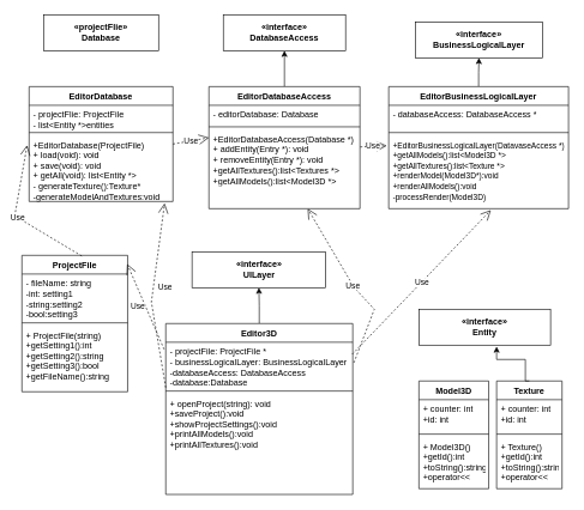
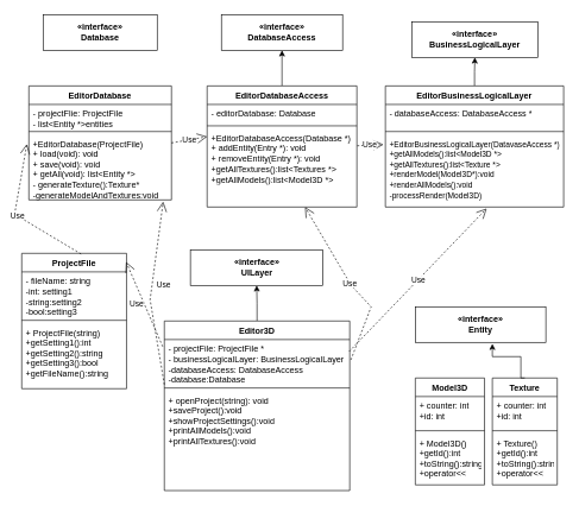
  <mxCell id="0" />
  <mxCell id="1" parent="0" />
  <mxCell id="2" value="EditorDatabase" style="swimlane;fontStyle=1;align=center;verticalAlign=top;childLayout=stackLayout;horizontal=1;startSize=26;horizontalStack=0;resizeParent=1;resizeParentMax=0;resizeLast=0;collapsible=1;marginBottom=0;whiteSpace=wrap;html=1;" parent="1" vertex="1"><mxGeometry x="40" y="120" width="200" height="160" as="geometry" /></mxCell>
  <mxCell id="3" value="- projectFlie: ProjectFile&lt;br&gt;- list&amp;lt;Entity *&amp;gt;entities" style="text;strokeColor=none;fillColor=none;align=left;verticalAlign=top;spacingLeft=4;spacingRight=4;overflow=hidden;rotatable=0;points=[[0,0.5],[1,0.5]];portConstraint=eastwest;whiteSpace=wrap;html=1;" parent="2" vertex="1"><mxGeometry y="26" width="200" height="34" as="geometry" /></mxCell>
  <mxCell id="4" value="" style="line;strokeWidth=1;fillColor=none;align=left;verticalAlign=middle;spacingTop=-1;spacingLeft=3;spacingRight=3;rotatable=0;labelPosition=right;points=[];portConstraint=eastwest;strokeColor=inherit;" parent="2" vertex="1"><mxGeometry y="60" width="200" height="8" as="geometry" /></mxCell>
  <mxCell id="5" value="+EditorDatabase(ProjectFile&lt;span style=&quot;background-color: initial;&quot;&gt;)&lt;/span&gt;&lt;br&gt;+&amp;nbsp;load&lt;span style=&quot;background-color: initial;&quot;&gt;(void): void&lt;/span&gt;&lt;br&gt;+ save(void): void&lt;br&gt;+ getAll(void): list&amp;lt;Entity *&amp;gt;&lt;br&gt;- generateTexture():Texture*&amp;nbsp;&lt;br&gt;-generateModelAndTextures:void" style="text;strokeColor=none;fillColor=none;align=left;verticalAlign=top;spacingLeft=4;spacingRight=4;overflow=hidden;rotatable=0;points=[[0,0.5],[1,0.5]];portConstraint=eastwest;whiteSpace=wrap;html=1;" parent="2" vertex="1"><mxGeometry y="68" width="200" height="92" as="geometry" /></mxCell>
  <mxCell id="6" value="" style="edgeStyle=orthogonalEdgeStyle;rounded=0;orthogonalLoop=1;jettySize=auto;html=1;" parent="1" source="7" target="34" edge="1"><mxGeometry relative="1" as="geometry" /></mxCell>
  <mxCell id="7" value="EditorDatabaseAccess" style="swimlane;fontStyle=1;align=center;verticalAlign=top;childLayout=stackLayout;horizontal=1;startSize=26;horizontalStack=0;resizeParent=1;resizeParentMax=0;resizeLast=0;collapsible=1;marginBottom=0;whiteSpace=wrap;html=1;" parent="1" vertex="1"><mxGeometry x="290" y="120" width="210" height="170" as="geometry" /></mxCell>
  <mxCell id="8" value="- editorDatabase: Database" style="text;strokeColor=none;fillColor=none;align=left;verticalAlign=top;spacingLeft=4;spacingRight=4;overflow=hidden;rotatable=0;points=[[0,0.5],[1,0.5]];portConstraint=eastwest;whiteSpace=wrap;html=1;" parent="7" vertex="1"><mxGeometry y="26" width="210" height="26" as="geometry" /></mxCell>
  <mxCell id="9" value="" style="line;strokeWidth=1;fillColor=none;align=left;verticalAlign=middle;spacingTop=-1;spacingLeft=3;spacingRight=3;rotatable=0;labelPosition=right;points=[];portConstraint=eastwest;strokeColor=inherit;" parent="7" vertex="1"><mxGeometry y="52" width="210" height="8" as="geometry" /></mxCell>
  <mxCell id="10" value="+EditorDatabaseAccess(Database *)&lt;br&gt;+ addEntity(Entry *): void&lt;br&gt;+ removeEntity(Entry *): void&lt;br&gt;+getAllTextures():list&amp;lt;Textures *&amp;gt;&lt;br&gt;+getAllModels():list&amp;lt;Model3D *&amp;gt;" style="text;strokeColor=none;fillColor=none;align=left;verticalAlign=top;spacingLeft=4;spacingRight=4;overflow=hidden;rotatable=0;points=[[0,0.5],[1,0.5]];portConstraint=eastwest;whiteSpace=wrap;html=1;" parent="7" vertex="1"><mxGeometry y="60" width="210" height="110" as="geometry" /></mxCell>
  <mxCell id="11" value="" style="edgeStyle=orthogonalEdgeStyle;rounded=0;orthogonalLoop=1;jettySize=auto;html=1;" parent="1" source="12" target="36" edge="1"><mxGeometry relative="1" as="geometry" /></mxCell>
  <mxCell id="12" value="Editor3D" style="swimlane;fontStyle=1;align=center;verticalAlign=top;childLayout=stackLayout;horizontal=1;startSize=26;horizontalStack=0;resizeParent=1;resizeParentMax=0;resizeLast=0;collapsible=1;marginBottom=0;whiteSpace=wrap;html=1;" parent="1" vertex="1"><mxGeometry x="230" y="450" width="260" height="238" as="geometry" /></mxCell>
  <mxCell id="13" value="- projectFile: ProjectFile *&lt;br&gt;- businessLogicalLayer: BusinessLogicalLayer&lt;br&gt;-databaseAccess: DatabaseAccess&lt;br&gt;-database:Database" style="text;strokeColor=none;fillColor=none;align=left;verticalAlign=top;spacingLeft=4;spacingRight=4;overflow=hidden;rotatable=0;points=[[0,0.5],[1,0.5]];portConstraint=eastwest;whiteSpace=wrap;html=1;" parent="12" vertex="1"><mxGeometry y="26" width="260" height="64" as="geometry" /></mxCell>
  <mxCell id="14" value="Use" style="endArrow=open;endSize=12;dashed=1;html=1;rounded=0;fontSize=11;entryX=0.942;entryY=1.026;entryDx=0;entryDy=0;entryPerimeter=0;" edge="1" parent="12" target="5"><mxGeometry x="0.102" y="-16" width="160" relative="1" as="geometry"><mxPoint y="89.2" as="sourcePoint" /><mxPoint x="160" y="89.2" as="targetPoint" /><Array as="points"><mxPoint x="-20" y="-30" /></Array><mxPoint as="offset" /></mxGeometry></mxCell>
  <mxCell id="15" value="" style="line;strokeWidth=1;fillColor=none;align=left;verticalAlign=middle;spacingTop=-1;spacingLeft=3;spacingRight=3;rotatable=0;labelPosition=right;points=[];portConstraint=eastwest;strokeColor=inherit;" parent="12" vertex="1"><mxGeometry y="90" width="260" height="8" as="geometry" /></mxCell>
  <mxCell id="16" value="+ openProject(string): void&lt;br&gt;+saveProject():void&lt;br&gt;+showProjectSettings():void&lt;br&gt;+printAllModels():void&lt;br&gt;+printAllTextures():void&lt;br&gt;" style="text;strokeColor=none;fillColor=none;align=left;verticalAlign=top;spacingLeft=4;spacingRight=4;overflow=hidden;rotatable=0;points=[[0,0.5],[1,0.5]];portConstraint=eastwest;whiteSpace=wrap;html=1;" parent="12" vertex="1"><mxGeometry y="98" width="260" height="140" as="geometry" /></mxCell>
  <mxCell id="17" value="Model3D" style="swimlane;fontStyle=1;align=center;verticalAlign=top;childLayout=stackLayout;horizontal=1;startSize=26;horizontalStack=0;resizeParent=1;resizeParentMax=0;resizeLast=0;collapsible=1;marginBottom=0;whiteSpace=wrap;html=1;" parent="1" vertex="1"><mxGeometry x="582" y="530" width="97" height="150" as="geometry" /></mxCell>
  <mxCell id="18" value="+ counter: int&lt;br&gt;+id: int" style="text;strokeColor=none;fillColor=none;align=left;verticalAlign=top;spacingLeft=4;spacingRight=4;overflow=hidden;rotatable=0;points=[[0,0.5],[1,0.5]];portConstraint=eastwest;whiteSpace=wrap;html=1;" parent="17" vertex="1"><mxGeometry y="26" width="97" height="44" as="geometry" /></mxCell>
  <mxCell id="19" value="" style="line;strokeWidth=1;fillColor=none;align=left;verticalAlign=middle;spacingTop=-1;spacingLeft=3;spacingRight=3;rotatable=0;labelPosition=right;points=[];portConstraint=eastwest;strokeColor=inherit;" parent="17" vertex="1"><mxGeometry y="70" width="97" height="8" as="geometry" /></mxCell>
  <mxCell id="20" value="+ Model3D()&lt;br&gt;+getId():int&lt;br&gt;+toString():string&lt;br&gt;+operator&amp;lt;&amp;lt;" style="text;strokeColor=none;fillColor=none;align=left;verticalAlign=top;spacingLeft=4;spacingRight=4;overflow=hidden;rotatable=0;points=[[0,0.5],[1,0.5]];portConstraint=eastwest;whiteSpace=wrap;html=1;" parent="17" vertex="1"><mxGeometry y="78" width="97" height="72" as="geometry" /></mxCell>
  <mxCell id="21" value="ProjectFile" style="swimlane;fontStyle=1;align=center;verticalAlign=top;childLayout=stackLayout;horizontal=1;startSize=26;horizontalStack=0;resizeParent=1;resizeParentMax=0;resizeLast=0;collapsible=1;marginBottom=0;whiteSpace=wrap;html=1;" parent="1" vertex="1"><mxGeometry x="30" y="355" width="147" height="190" as="geometry" /></mxCell>
  <mxCell id="22" value="- fileName: string&lt;br&gt;-int: setting1&lt;br&gt;-string:setting2&lt;br&gt;-bool:setting3" style="text;strokeColor=none;fillColor=none;align=left;verticalAlign=top;spacingLeft=4;spacingRight=4;overflow=hidden;rotatable=0;points=[[0,0.5],[1,0.5]];portConstraint=eastwest;whiteSpace=wrap;html=1;" parent="21" vertex="1"><mxGeometry y="26" width="147" height="64" as="geometry" /></mxCell>
  <mxCell id="23" value="" style="line;strokeWidth=1;fillColor=none;align=left;verticalAlign=middle;spacingTop=-1;spacingLeft=3;spacingRight=3;rotatable=0;labelPosition=right;points=[];portConstraint=eastwest;strokeColor=inherit;" parent="21" vertex="1"><mxGeometry y="90" width="147" height="8" as="geometry" /></mxCell>
  <mxCell id="24" value="+ ProjectFile(string)&lt;br&gt;+getSetting1():int&lt;br&gt;+getSetting2():string&lt;br&gt;+getSetting3():bool&lt;br&gt;+getFileName():string" style="text;strokeColor=none;fillColor=none;align=left;verticalAlign=top;spacingLeft=4;spacingRight=4;overflow=hidden;rotatable=0;points=[[0,0.5],[1,0.5]];portConstraint=eastwest;whiteSpace=wrap;html=1;" parent="21" vertex="1"><mxGeometry y="98" width="147" height="92" as="geometry" /></mxCell>
  <mxCell id="25" value="" style="edgeStyle=orthogonalEdgeStyle;rounded=0;orthogonalLoop=1;jettySize=auto;html=1;fontSize=11;" edge="1" parent="1" source="26" target="38"><mxGeometry relative="1" as="geometry" /></mxCell>
  <mxCell id="26" value="EditorBusinessLogicalLayer" style="swimlane;fontStyle=1;align=center;verticalAlign=top;childLayout=stackLayout;horizontal=1;startSize=26;horizontalStack=0;resizeParent=1;resizeParentMax=0;resizeLast=0;collapsible=1;marginBottom=0;whiteSpace=wrap;html=1;" parent="1" vertex="1"><mxGeometry x="540" y="120" width="250" height="170" as="geometry" /></mxCell>
  <mxCell id="27" value="- databaseAccess: DatabaseAccess *" style="text;strokeColor=none;fillColor=none;align=left;verticalAlign=top;spacingLeft=4;spacingRight=4;overflow=hidden;rotatable=0;points=[[0,0.5],[1,0.5]];portConstraint=eastwest;whiteSpace=wrap;html=1;" parent="26" vertex="1"><mxGeometry y="26" width="250" height="34" as="geometry" /></mxCell>
  <mxCell id="28" value="" style="line;strokeWidth=1;fillColor=none;align=left;verticalAlign=middle;spacingTop=-1;spacingLeft=3;spacingRight=3;rotatable=0;labelPosition=right;points=[];portConstraint=eastwest;strokeColor=inherit;" parent="26" vertex="1"><mxGeometry y="60" width="250" height="8" as="geometry" /></mxCell>
  <mxCell id="29" value="&lt;font style=&quot;font-size: 11px;&quot;&gt;+&lt;span style=&quot;text-align: center;&quot;&gt;EditorBusinessLogicalLayer&lt;/span&gt;(DatavaseAccess *)&lt;br&gt;+getAllModels():list&amp;lt;Model3D *&amp;gt;&lt;br&gt;+getAllTextures():list&amp;lt;Texture *&amp;gt;&lt;br&gt;+renderModel(Model3D*):void&lt;br&gt;+renderAllModels():void&lt;br&gt;-processRender(Model3D)&lt;br&gt;&lt;br&gt;&lt;/font&gt;" style="text;strokeColor=none;fillColor=none;align=left;verticalAlign=top;spacingLeft=4;spacingRight=4;overflow=hidden;rotatable=0;points=[[0,0.5],[1,0.5]];portConstraint=eastwest;whiteSpace=wrap;html=1;" parent="26" vertex="1"><mxGeometry y="68" width="250" height="102" as="geometry" /></mxCell>
  <mxCell id="30" value="Texture" style="swimlane;fontStyle=1;align=center;verticalAlign=top;childLayout=stackLayout;horizontal=1;startSize=26;horizontalStack=0;resizeParent=1;resizeParentMax=0;resizeLast=0;collapsible=1;marginBottom=0;whiteSpace=wrap;html=1;" parent="1" vertex="1"><mxGeometry x="690" y="530" width="91" height="150" as="geometry" /></mxCell>
  <mxCell id="31" value="+ counter: int&lt;br&gt;+id: int" style="text;strokeColor=none;fillColor=none;align=left;verticalAlign=top;spacingLeft=4;spacingRight=4;overflow=hidden;rotatable=0;points=[[0,0.5],[1,0.5]];portConstraint=eastwest;whiteSpace=wrap;html=1;" parent="30" vertex="1"><mxGeometry y="26" width="91" height="44" as="geometry" /></mxCell>
  <mxCell id="32" value="" style="line;strokeWidth=1;fillColor=none;align=left;verticalAlign=middle;spacingTop=-1;spacingLeft=3;spacingRight=3;rotatable=0;labelPosition=right;points=[];portConstraint=eastwest;strokeColor=inherit;" parent="30" vertex="1"><mxGeometry y="70" width="91" height="8" as="geometry" /></mxCell>
  <mxCell id="33" value="+ Texture()&lt;br&gt;+getId():int&lt;br&gt;+toString():string&lt;br&gt;+operator&amp;lt;&amp;lt;" style="text;strokeColor=none;fillColor=none;align=left;verticalAlign=top;spacingLeft=4;spacingRight=4;overflow=hidden;rotatable=0;points=[[0,0.5],[1,0.5]];portConstraint=eastwest;whiteSpace=wrap;html=1;" parent="30" vertex="1"><mxGeometry y="78" width="91" height="72" as="geometry" /></mxCell>
  <mxCell id="34" value="&lt;b&gt;«interface»&lt;br&gt;DatabaseAccess&lt;/b&gt;" style="html=1;whiteSpace=wrap;" parent="1" vertex="1"><mxGeometry x="310" y="20" width="170" height="50" as="geometry" /></mxCell>
- <mxCell id="35" value="&lt;b&gt;«projectFlie»&lt;br&gt;Database&lt;/b&gt;" style="html=1;whiteSpace=wrap;" parent="1" vertex="1"><mxGeometry x="60" y="20" width="160" height="50" as="geometry" /></mxCell>
+ <mxCell id="35" value="&lt;b&gt;«interface»&lt;br&gt;Database&lt;/b&gt;" style="html=1;whiteSpace=wrap;" parent="1" vertex="1"><mxGeometry x="60" y="20" width="160" height="50" as="geometry" /></mxCell>
  <mxCell id="36" value="&lt;b&gt;«interface»&lt;br&gt;UILayer&lt;/b&gt;" style="html=1;whiteSpace=wrap;" parent="1" vertex="1"><mxGeometry x="266.5" y="350" width="186" height="50" as="geometry" /></mxCell>
  <mxCell id="37" value="&lt;b&gt;«interface»&lt;br&gt;Entity&lt;/b&gt;" style="html=1;whiteSpace=wrap;" parent="1" vertex="1"><mxGeometry x="582" y="430" width="183" height="50" as="geometry" /></mxCell>
  <mxCell id="38" value="&lt;b&gt;«interface»&lt;br&gt;BusinessLogicalLayer&lt;/b&gt;" style="html=1;whiteSpace=wrap;" parent="1" vertex="1"><mxGeometry x="577" y="30" width="177" height="50" as="geometry" /></mxCell>
  <mxCell id="39" value="" style="edgeStyle=orthogonalEdgeStyle;rounded=0;orthogonalLoop=1;jettySize=auto;html=1;fontSize=11;exitX=0.5;exitY=0;exitDx=0;exitDy=0;" edge="1" parent="1" source="30"><mxGeometry relative="1" as="geometry"><mxPoint x="767" y="530" as="sourcePoint" /><mxPoint x="690" y="482" as="targetPoint" /><Array as="points"><mxPoint x="730" y="530" /><mxPoint x="730" y="500" /><mxPoint x="690" y="500" /></Array></mxGeometry></mxCell>
  <mxCell id="40" value="Use" style="endArrow=open;endSize=12;dashed=1;html=1;rounded=0;fontSize=11;exitX=0.566;exitY=0.005;exitDx=0;exitDy=0;exitPerimeter=0;entryX=-0.014;entryY=0.148;entryDx=0;entryDy=0;entryPerimeter=0;" edge="1" parent="1" source="21" target="5"><mxGeometry width="160" relative="1" as="geometry"><mxPoint x="240" y="320" as="sourcePoint" /><mxPoint x="400" y="320" as="targetPoint" /><Array as="points"><mxPoint x="20" y="300" /></Array></mxGeometry></mxCell>
  <mxCell id="41" value="Use" style="endArrow=open;endSize=12;dashed=1;html=1;rounded=0;fontSize=11;entryX=0;entryY=0.102;entryDx=0;entryDy=0;entryPerimeter=0;" edge="1" parent="1" target="10"><mxGeometry width="160" relative="1" as="geometry"><mxPoint x="240" y="200" as="sourcePoint" /><mxPoint x="400" y="200" as="targetPoint" /></mxGeometry></mxCell>
  <mxCell id="42" value="Use" style="endArrow=open;endSize=12;dashed=1;html=1;rounded=0;fontSize=11;exitX=1.002;exitY=0.218;exitDx=0;exitDy=0;exitPerimeter=0;entryX=-0.011;entryY=0.141;entryDx=0;entryDy=0;entryPerimeter=0;" edge="1" parent="1" source="10" target="29"><mxGeometry width="160" relative="1" as="geometry"><mxPoint x="240" y="320" as="sourcePoint" /><mxPoint x="300" y="320" as="targetPoint" /></mxGeometry></mxCell>
  <mxCell id="43" value="Use" style="endArrow=open;endSize=12;dashed=1;html=1;rounded=0;fontSize=11;exitX=0.997;exitY=0.262;exitDx=0;exitDy=0;exitPerimeter=0;entryX=0.568;entryY=1.02;entryDx=0;entryDy=0;entryPerimeter=0;" edge="1" parent="1" source="13" target="29"><mxGeometry width="160" relative="1" as="geometry"><mxPoint x="430" y="480" as="sourcePoint" /><mxPoint x="270" y="480" as="targetPoint" /></mxGeometry></mxCell>
  <mxCell id="44" value="Use" style="endArrow=open;endSize=12;dashed=1;html=1;rounded=0;fontSize=11;entryX=0.996;entryY=0.064;entryDx=0;entryDy=0;entryPerimeter=0;exitX=-0.009;exitY=0.154;exitDx=0;exitDy=0;exitPerimeter=0;" edge="1" parent="1" source="13" target="21"><mxGeometry x="0.071" y="10" width="160" relative="1" as="geometry"><mxPoint x="220" y="490" as="sourcePoint" /><mxPoint x="150" y="370" as="targetPoint" /><Array as="points" /><mxPoint as="offset" /></mxGeometry></mxCell>
  <mxCell id="45" value="Use" style="endArrow=open;endSize=12;dashed=1;html=1;rounded=0;fontSize=11;exitX=1.006;exitY=0.446;exitDx=0;exitDy=0;exitPerimeter=0;" edge="1" parent="1" source="13" target="10"><mxGeometry width="160" relative="1" as="geometry"><mxPoint x="270" y="480" as="sourcePoint" /><mxPoint x="430" y="480" as="targetPoint" /><Array as="points"><mxPoint x="520" y="430" /><mxPoint x="492" y="400" /></Array></mxGeometry></mxCell>
